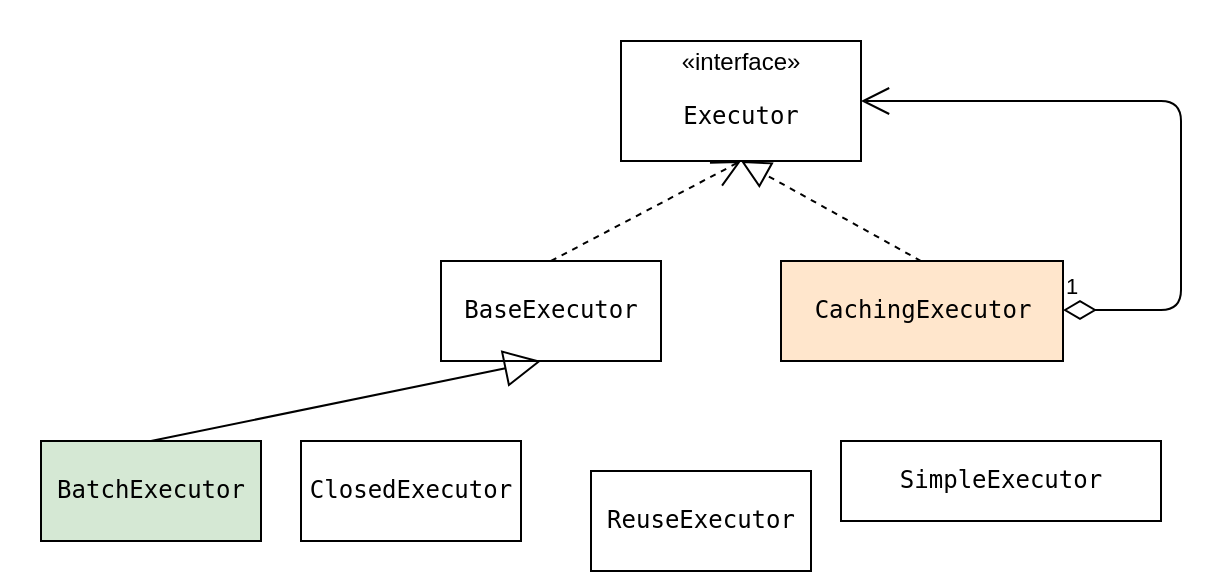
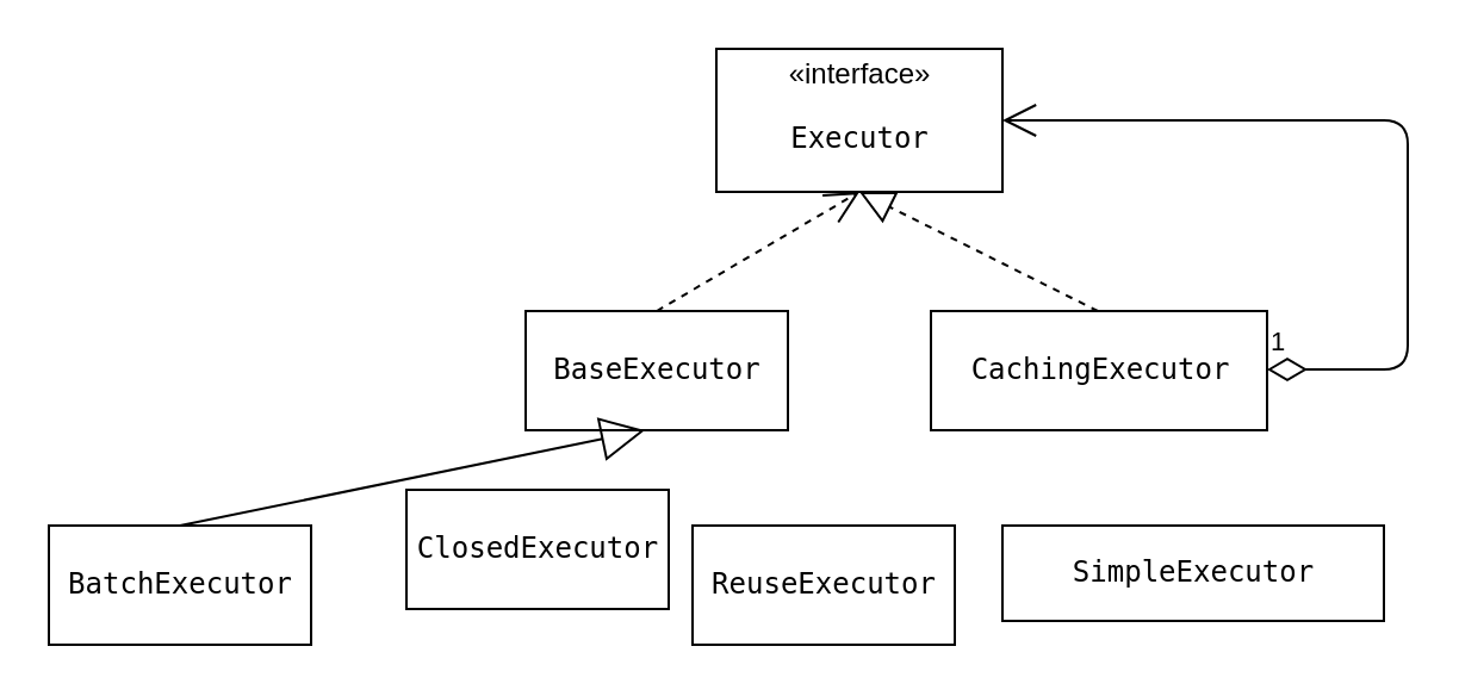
  <mxCell id="0" />
  <mxCell id="1" parent="0" />
- <mxCell id="2" value="«interface»&lt;br&gt;&lt;pre&gt;Executor&lt;/pre&gt;" style="html=1;" vertex="1" parent="1"><mxGeometry x="310" y="20" width="120" height="60" as="geometry" /></mxCell>
+ <mxCell id="2" value="«interface»&lt;br&gt;&lt;pre&gt;Executor&lt;/pre&gt;" style="html=1;" vertex="1" parent="1"><mxGeometry x="300" y="20" width="120" height="60" as="geometry" /></mxCell>
  <mxCell id="3" value="&lt;pre&gt;BaseExecutor&lt;/pre&gt;" style="html=1;" vertex="1" parent="1"><mxGeometry x="220" y="130" width="110" height="50" as="geometry" /></mxCell>
- <mxCell id="4" value="&lt;pre&gt;&lt;pre&gt;CachingExecutor&lt;/pre&gt;&lt;/pre&gt;" style="html=1;fillColor=#ffe6cc;" vertex="1" parent="1"><mxGeometry x="390" y="130" width="141" height="50" as="geometry" /></mxCell>
- <mxCell id="5" value="&lt;pre&gt;&lt;pre&gt;BatchExecutor&lt;/pre&gt;&lt;/pre&gt;" style="html=1;fillColor=#d5e8d4;" vertex="1" parent="1"><mxGeometry y="220" width="110" height="50" as="geometry" x="20" /></mxCell>
- <mxCell id="6" value="&lt;pre&gt;&lt;pre&gt;&lt;pre&gt;ClosedExecutor&lt;/pre&gt;&lt;/pre&gt;&lt;/pre&gt;" style="html=1;" vertex="1" parent="1"><mxGeometry x="150" y="220" width="110" height="50" as="geometry" /></mxCell>
- <mxCell id="7" value="&lt;pre&gt;&lt;pre&gt;&lt;pre&gt;ReuseExecutor&lt;/pre&gt;&lt;/pre&gt;&lt;/pre&gt;" style="html=1;" vertex="1" parent="1"><mxGeometry x="295" y="235" width="110" height="50" as="geometry" /></mxCell>
+ <mxCell id="4" value="&lt;pre&gt;&lt;pre&gt;CachingExecutor&lt;/pre&gt;&lt;/pre&gt;" style="html=1;" vertex="1" parent="1"><mxGeometry x="390" y="130" width="141" height="50" as="geometry" /></mxCell>
+ <mxCell id="5" value="&lt;pre&gt;&lt;pre&gt;BatchExecutor&lt;/pre&gt;&lt;/pre&gt;" style="html=1;" vertex="1" parent="1"><mxGeometry y="220" width="110" height="50" as="geometry" x="20" /></mxCell>
+ <mxCell id="6" value="&lt;pre&gt;&lt;pre&gt;&lt;pre&gt;ClosedExecutor&lt;/pre&gt;&lt;/pre&gt;&lt;/pre&gt;" style="html=1;" vertex="1" parent="1"><mxGeometry x="170" y="205" width="110" height="50" as="geometry" /></mxCell>
+ <mxCell id="7" value="&lt;pre&gt;&lt;pre&gt;&lt;pre&gt;ReuseExecutor&lt;/pre&gt;&lt;/pre&gt;&lt;/pre&gt;" style="html=1;" vertex="1" parent="1"><mxGeometry x="290" y="220" width="110" height="50" as="geometry" /></mxCell>
  <mxCell id="8" value="&lt;pre&gt;&lt;pre&gt;&lt;pre&gt;SimpleExecutor&lt;/pre&gt;&lt;/pre&gt;&lt;/pre&gt;" style="html=1;" vertex="1" parent="1"><mxGeometry x="420" y="220" width="160" height="40" as="geometry" /></mxCell>
  <mxCell id="9" value="1" style="endArrow=open;html=1;endSize=12;startArrow=diamondThin;startSize=14;startFill=0;edgeStyle=orthogonalEdgeStyle;align=left;verticalAlign=bottom;entryX=1;entryY=0.5;entryDx=0;entryDy=0;" edge="1" parent="1" target="2"><mxGeometry x="-1" y="3" relative="1" as="geometry"><mxPoint x="531" y="154.5" as="sourcePoint" /><mxPoint x="470" y="50" as="targetPoint" /><Array as="points"><mxPoint x="590" y="155" /><mxPoint x="590" y="50" /></Array></mxGeometry></mxCell>
  <mxCell id="10" value="" style="endArrow=open;dashed=1;endFill=0;endSize=12;html=1;entryX=0.5;entryY=1;entryDx=0;entryDy=0;exitX=0.5;exitY=0;exitDx=0;exitDy=0;" edge="1" parent="1" source="3" target="2"><mxGeometry width="160" relative="1" as="geometry"><mxPoint x="180" y="90" as="sourcePoint" /><mxPoint x="340" y="90" as="targetPoint" /></mxGeometry></mxCell>
  <mxCell id="11" value="" style="endArrow=block;dashed=1;endFill=0;endSize=12;html=1;entryX=0.5;entryY=1;entryDx=0;entryDy=0;exitX=0.5;exitY=0;exitDx=0;exitDy=0;" edge="1" parent="1" target="2"><mxGeometry width="160" relative="1" as="geometry"><mxPoint x="460" y="130" as="sourcePoint" /><mxPoint x="545" y="80" as="targetPoint" /></mxGeometry></mxCell>
  <mxCell id="12" value="" style="endArrow=block;endSize=16;endFill=0;html=1;exitX=0.5;exitY=0;exitDx=0;exitDy=0;" edge="1" parent="1" source="5"><mxGeometry width="160" relative="1" as="geometry"><mxPoint x="110" y="180" as="sourcePoint" /><mxPoint x="270" y="180" as="targetPoint" /></mxGeometry></mxCell>
